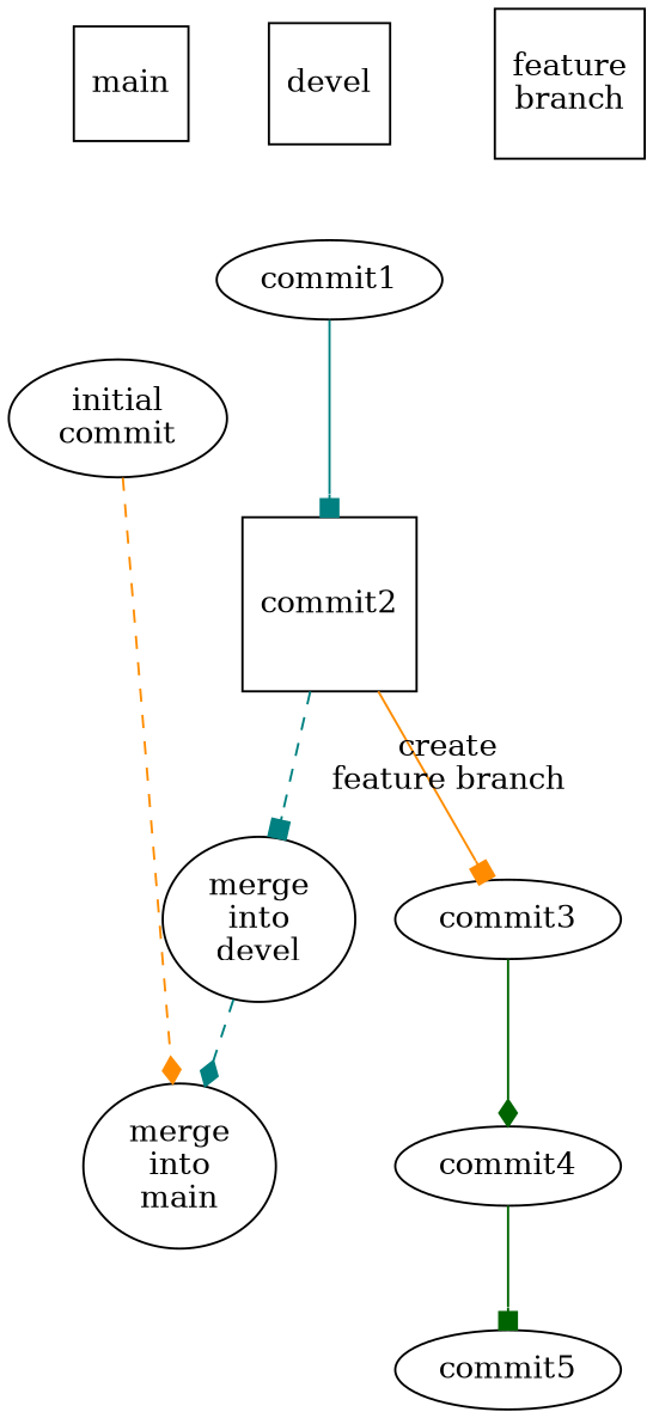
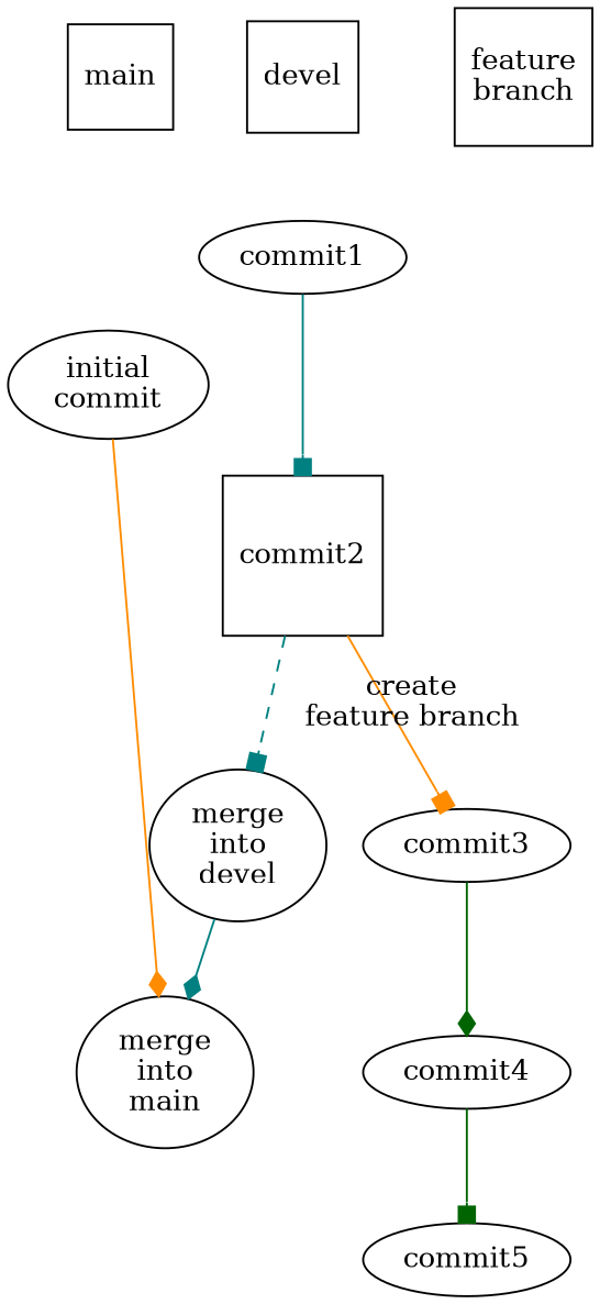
  digraph {
    splines=FALSE
    n1 [label=main shape=square]
    n2 [label=devel shape=square]
    n3 [label="feature\nbranch" shape=square]
    n4 [label="initial\ncommit"]
    n5 [label=commit1]
    n6 [label=commit3]
    n7 [label="merge\ninto\nmain"]
    n8 [label=commit2 shape=square]
    n9 [label=commit4]
    n10 [label="merge\ninto\ndevel"]
    n11 [label=commit5]
    subgraph sub_1 {
      rank=same
      n1
      n2
      n3
    }
    n1 -> n2 [style=invis]
    n1 -> n4 [style=invis]
    n2 -> n3 [style=invis]
    n2 -> n5 [style=invis]
    n3 -> n6 [style=invis]
-   n4 -> n7 [arrowhead=diamond color=darkorange style=dashed]
+   n4 -> n7 [arrowhead=diamond color=darkorange style=solid]
    n5 -> n8 [arrowhead=box color=teal]
    n6 -> n9 [arrowhead=diamond color=darkgreen]
    n8 -> n6 [arrowhead=box color=darkorange label="create\nfeature branch"]
    n8 -> n10 [arrowhead=box color=teal style=dashed]
    n9 -> n11 [arrowhead=box color=darkgreen]
-   n10 -> n7 [arrowhead=diamond color=teal style=dashed]
+   n10 -> n7 [arrowhead=diamond color=teal]
  }
